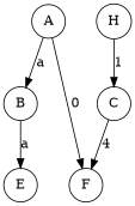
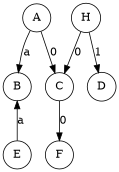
  digraph {
    rankdir=TB
    node [shape=circle]
    n1 [label=B]
    n2 [label=C]
+   n3 [label=D]
    n4 [label=E]
    n5 [label=F]
    n6 [label=A]
    n7 [label=H]
    subgraph sub_1 {
      rank=same
      n1
      n2
+     n3
    }
    subgraph sub_2 {
      rank=same
      n4
      n5
    }
-   n1 -> n4 [label=a]
-   n2 -> n5 [label=4]
+   n4 -> n1 [label=a]
+   n2 -> n5 [label=0]
    n6 -> n1 [label=a]
-   n6 -> n5 [label=0]
-   n7 -> n2 [label=1]
+   n6 -> n2 [label=0]
+   n7 -> n2 [label=0]
+   n7 -> n3 [label=1]
  }
